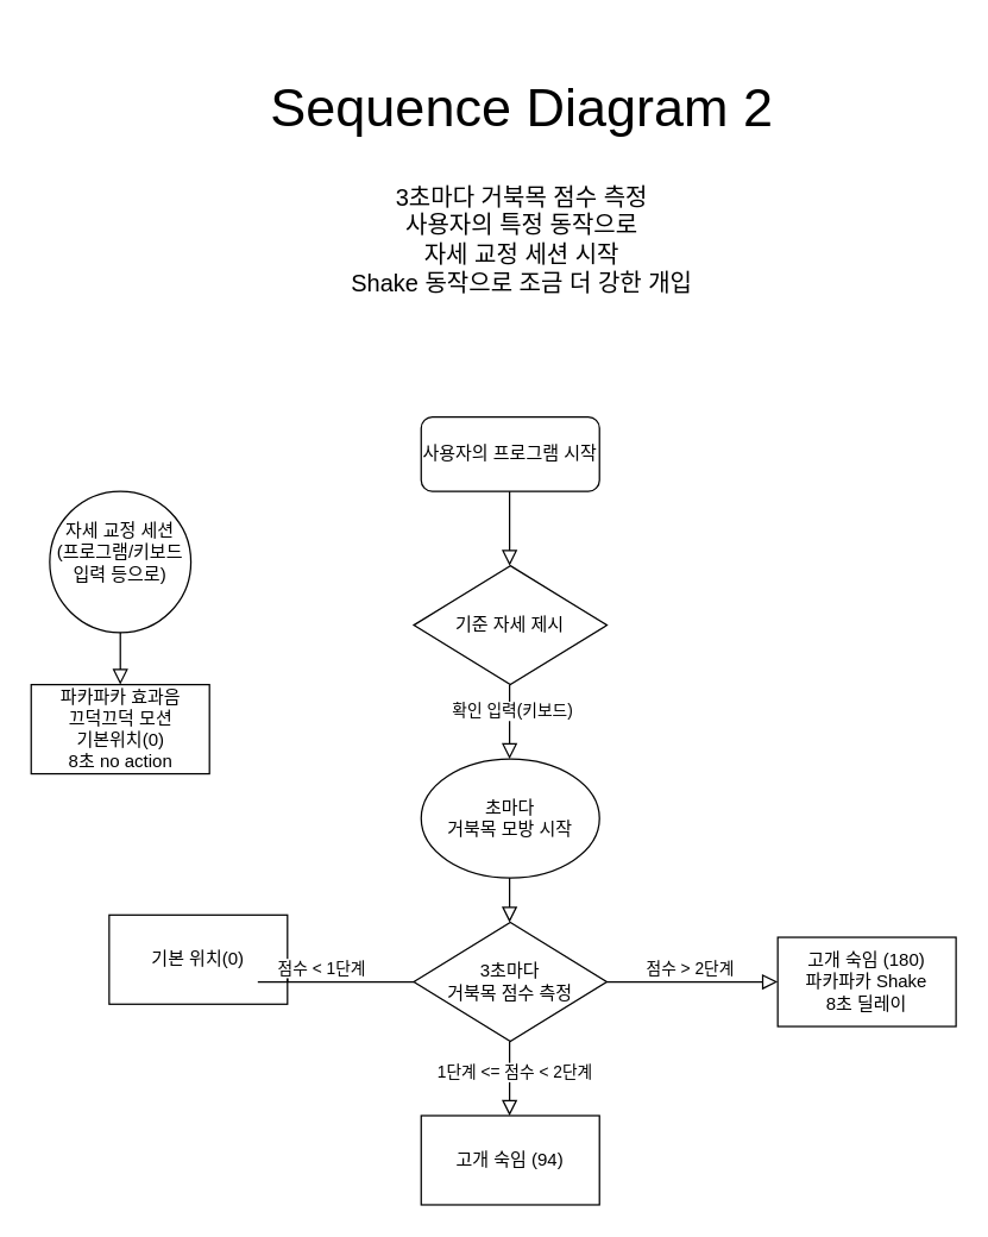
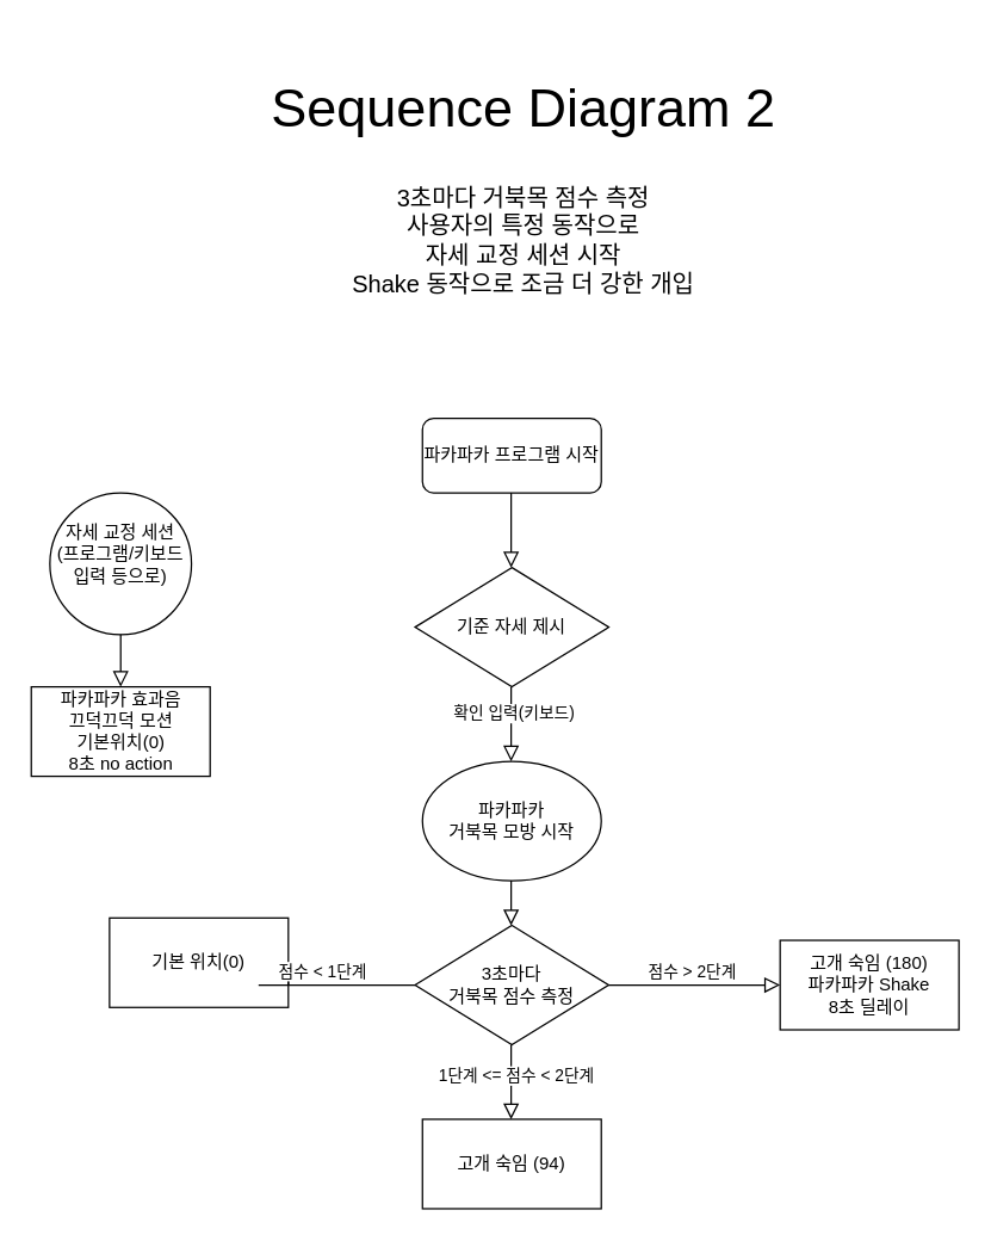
  <mxCell id="0" />
  <mxCell id="1" parent="0" />
- <mxCell id="2" value="사용자의 프로그램 시작" style="rounded=1;whiteSpace=wrap;html=1;" parent="1" vertex="1"><mxGeometry x="283" y="280" width="120" height="50" as="geometry" /></mxCell>
+ <mxCell id="2" value="파카파카 프로그램 시작" style="rounded=1;whiteSpace=wrap;html=1;" parent="1" vertex="1"><mxGeometry x="283" y="280" width="120" height="50" as="geometry" /></mxCell>
  <mxCell id="3" value="기준 자세 제시" style="rhombus;whiteSpace=wrap;html=1;" parent="1" vertex="1"><mxGeometry x="278" y="380" width="130" height="80" as="geometry" /></mxCell>
  <mxCell id="4" value="고개 숙임 (94)" style="rounded=0;whiteSpace=wrap;html=1;" parent="1" vertex="1"><mxGeometry x="283" y="750" width="120" height="60" as="geometry" /></mxCell>
  <mxCell id="5" value="고개 숙임 (180)&lt;div&gt;파카파카 Shake&lt;/div&gt;&lt;div&gt;8초 딜레이&lt;/div&gt;" style="rounded=0;whiteSpace=wrap;html=1;" parent="1" vertex="1"><mxGeometry x="523" y="630" width="120" height="60" as="geometry" /></mxCell>
  <mxCell id="6" value="" style="rounded=0;html=1;jettySize=auto;orthogonalLoop=1;fontSize=11;endArrow=block;endFill=0;endSize=8;strokeWidth=1;shadow=0;labelBackgroundColor=none;edgeStyle=orthogonalEdgeStyle;" parent="1" edge="1"><mxGeometry relative="1" as="geometry"><mxPoint x="343" y="330" as="sourcePoint" /><mxPoint x="342.5" y="380" as="targetPoint" /><Array as="points"><mxPoint x="342.5" y="380" /><mxPoint x="342.5" y="380" /></Array></mxGeometry></mxCell>
  <mxCell id="7" value="" style="rounded=0;html=1;jettySize=auto;orthogonalLoop=1;fontSize=11;endArrow=block;endFill=0;endSize=8;strokeWidth=1;shadow=0;labelBackgroundColor=none;edgeStyle=orthogonalEdgeStyle;" parent="1" edge="1"><mxGeometry relative="1" as="geometry"><mxPoint x="343" y="460" as="sourcePoint" /><mxPoint x="342.5" y="510" as="targetPoint" /><Array as="points"><mxPoint x="342.5" y="510" /><mxPoint x="342.5" y="510" /></Array></mxGeometry></mxCell>
  <mxCell id="8" value="확인 입력(키보드)&amp;nbsp;" style="edgeLabel;html=1;align=center;verticalAlign=middle;resizable=0;points=[];" parent="7" vertex="1" connectable="0"><mxGeometry x="-0.32" y="3" relative="1" as="geometry"><mxPoint as="offset" /></mxGeometry></mxCell>
  <mxCell id="9" value="기본 위치(0)" style="rounded=0;whiteSpace=wrap;html=1;" parent="1" vertex="1"><mxGeometry x="73" y="615" width="120" height="60" as="geometry" /></mxCell>
  <mxCell id="10" value="3초마다&lt;div&gt;거북목 점수 측정&lt;/div&gt;" style="rhombus;whiteSpace=wrap;html=1;" parent="1" vertex="1"><mxGeometry x="278" y="620" width="130" height="80" as="geometry" /></mxCell>
  <mxCell id="11" value="" style="rounded=0;html=1;jettySize=auto;orthogonalLoop=1;fontSize=11;endArrow=block;endFill=0;endSize=8;strokeWidth=1;shadow=0;labelBackgroundColor=none;edgeStyle=orthogonalEdgeStyle;" parent="1" edge="1"><mxGeometry relative="1" as="geometry"><mxPoint x="343" y="570" as="sourcePoint" /><mxPoint x="342.5" y="620" as="targetPoint" /><Array as="points"><mxPoint x="342.5" y="620" /><mxPoint x="342.5" y="620" /></Array></mxGeometry></mxCell>
  <mxCell id="12" value="" style="rounded=0;html=1;jettySize=auto;orthogonalLoop=1;fontSize=11;endArrow=block;endFill=0;endSize=8;strokeWidth=1;shadow=0;labelBackgroundColor=none;edgeStyle=orthogonalEdgeStyle;" parent="1" edge="1"><mxGeometry relative="1" as="geometry"><mxPoint x="343" y="700" as="sourcePoint" /><mxPoint x="342.5" y="750" as="targetPoint" /><Array as="points"><mxPoint x="342.5" y="750" /><mxPoint x="342.5" y="750" /></Array></mxGeometry></mxCell>
  <mxCell id="13" value="1단계 &amp;lt;= 점수 &amp;lt; 2단계" style="edgeLabel;html=1;align=center;verticalAlign=middle;resizable=0;points=[];" parent="12" vertex="1" connectable="0"><mxGeometry x="-0.2" y="3" relative="1" as="geometry"><mxPoint as="offset" /></mxGeometry></mxCell>
  <mxCell id="14" value="" style="rounded=0;html=1;jettySize=auto;orthogonalLoop=1;fontSize=11;endArrow=block;endFill=0;endSize=8;strokeWidth=1;shadow=0;labelBackgroundColor=none;edgeStyle=orthogonalEdgeStyle;entryX=1;entryY=0.5;entryDx=0;entryDy=0;exitX=0;exitY=0.5;exitDx=0;exitDy=0;" parent="1" source="10" target="9" edge="1"><mxGeometry relative="1" as="geometry"><mxPoint x="282.5" y="900" as="sourcePoint" /><mxPoint x="193" y="530" as="targetPoint" /><Array as="points"><mxPoint x="173" y="660" /><mxPoint x="173" y="660" /></Array></mxGeometry></mxCell>
  <mxCell id="15" value="점수 &amp;lt; 1단계" style="edgeLabel;html=1;align=center;verticalAlign=middle;resizable=0;points=[];" parent="14" vertex="1" connectable="0"><mxGeometry x="-0.006" y="-5" relative="1" as="geometry"><mxPoint x="7" y="-5" as="offset" /></mxGeometry></mxCell>
  <mxCell id="16" value="" style="rounded=0;html=1;jettySize=auto;orthogonalLoop=1;fontSize=11;endArrow=block;endFill=0;endSize=8;strokeWidth=1;shadow=0;labelBackgroundColor=none;edgeStyle=orthogonalEdgeStyle;entryX=0;entryY=0.5;entryDx=0;entryDy=0;exitX=1;exitY=0.5;exitDx=0;exitDy=0;" parent="1" source="10" edge="1"><mxGeometry relative="1" as="geometry"><mxPoint x="473.5" y="670" as="sourcePoint" /><mxPoint x="523" y="660" as="targetPoint" /><Array as="points"><mxPoint x="503" y="660" /><mxPoint x="503" y="660" /></Array></mxGeometry></mxCell>
  <mxCell id="17" value="점수 &amp;gt; 2단계" style="edgeLabel;html=1;align=center;verticalAlign=middle;resizable=0;points=[];" parent="16" vertex="1" connectable="0"><mxGeometry x="-0.44" y="-3" relative="1" as="geometry"><mxPoint x="23" y="-13" as="offset" /></mxGeometry></mxCell>
  <mxCell id="18" value="&lt;div&gt;&lt;font style=&quot;font-size: 36px;&quot;&gt;Sequence Diagram 2&lt;/font&gt;&lt;/div&gt;&lt;div&gt;&lt;font style=&quot;font-size: 24px;&quot;&gt;&lt;br&gt;&lt;/font&gt;&lt;/div&gt;&lt;font size=&quot;3&quot;&gt;3초마다 거북목 점수 측정&lt;/font&gt;&lt;div&gt;&lt;font size=&quot;3&quot;&gt;&amp;nbsp;사용자의 특정 동작으로&amp;nbsp;&lt;/font&gt;&lt;/div&gt;&lt;div&gt;&lt;font size=&quot;3&quot;&gt;자세 교정 세션 시작&lt;/font&gt;&lt;/div&gt;&lt;div&gt;&lt;font size=&quot;3&quot;&gt;Shake 동작으로 조금 더 강한 개입&lt;/font&gt;&lt;/div&gt;" style="text;html=1;align=center;verticalAlign=middle;whiteSpace=wrap;rounded=0;" parent="1" vertex="1"><mxGeometry x="93" y="20" width="516" height="210" as="geometry" /></mxCell>
- <mxCell id="19" value="초마다&lt;div&gt;거북목 모방 시작&lt;/div&gt;" style="ellipse;whiteSpace=wrap;html=1;" parent="1" vertex="1"><mxGeometry x="283" y="510" width="120" height="80" as="geometry" /></mxCell>
+ <mxCell id="19" value="파카파카&lt;div&gt;거북목 모방 시작&lt;/div&gt;" style="ellipse;whiteSpace=wrap;html=1;" parent="1" vertex="1"><mxGeometry x="283" y="510" width="120" height="80" as="geometry" /></mxCell>
  <mxCell id="20" value="자세 교정 세션&lt;div&gt;(프로그램/키보드 입력 등으로)&lt;/div&gt;&lt;div&gt;&lt;br&gt;&lt;/div&gt;" style="ellipse;whiteSpace=wrap;html=1;aspect=fixed;" parent="1" vertex="1"><mxGeometry x="33" y="330" width="95" height="95" as="geometry" /></mxCell>
  <mxCell id="21" value="" style="rounded=0;html=1;jettySize=auto;orthogonalLoop=1;fontSize=11;endArrow=block;endFill=0;endSize=8;strokeWidth=1;shadow=0;labelBackgroundColor=none;edgeStyle=orthogonalEdgeStyle;entryX=0.5;entryY=0;entryDx=0;entryDy=0;" parent="1" target="22" edge="1"><mxGeometry relative="1" as="geometry"><mxPoint x="80.5" y="425" as="sourcePoint" /><mxPoint x="80" y="475" as="targetPoint" /><Array as="points" /></mxGeometry></mxCell>
  <mxCell id="22" value="파카파카 효과음&lt;div&gt;끄덕끄덕 모션&lt;/div&gt;&lt;div&gt;기본위치(0)&lt;/div&gt;&lt;div&gt;8초 no action&lt;/div&gt;" style="rounded=0;whiteSpace=wrap;html=1;" parent="1" vertex="1"><mxGeometry x="20.5" y="460" width="120" height="60" as="geometry" /></mxCell>
